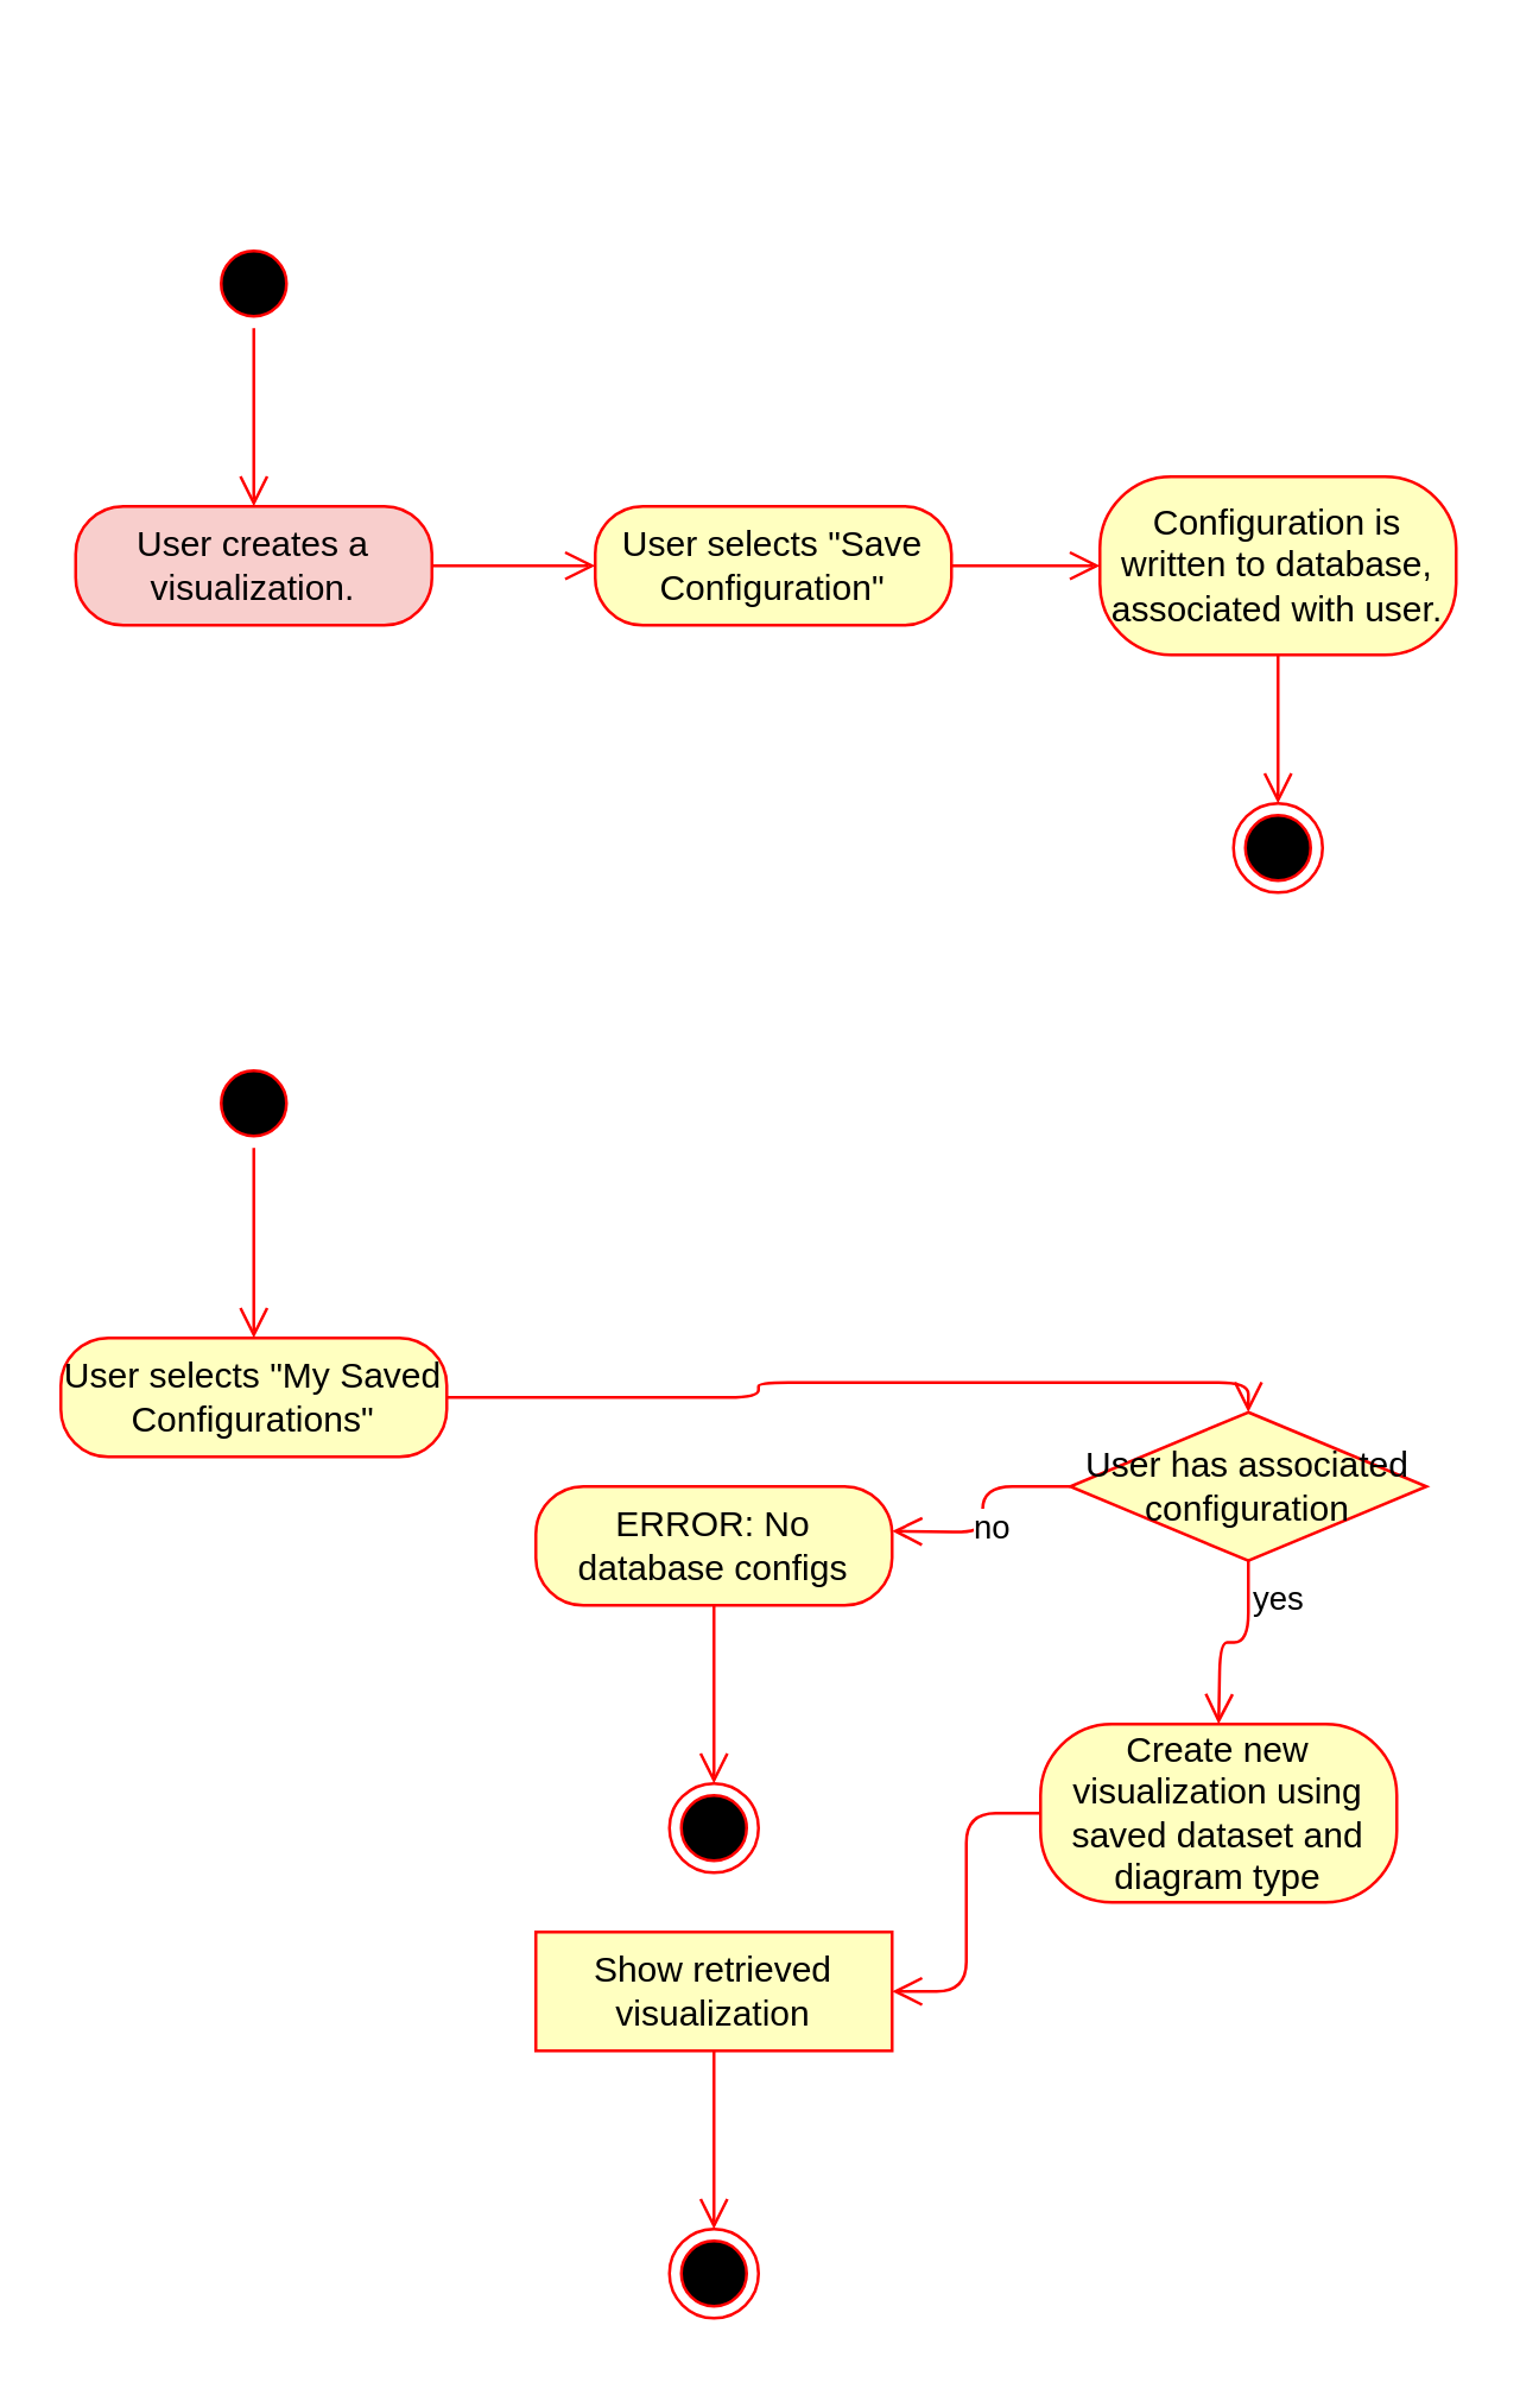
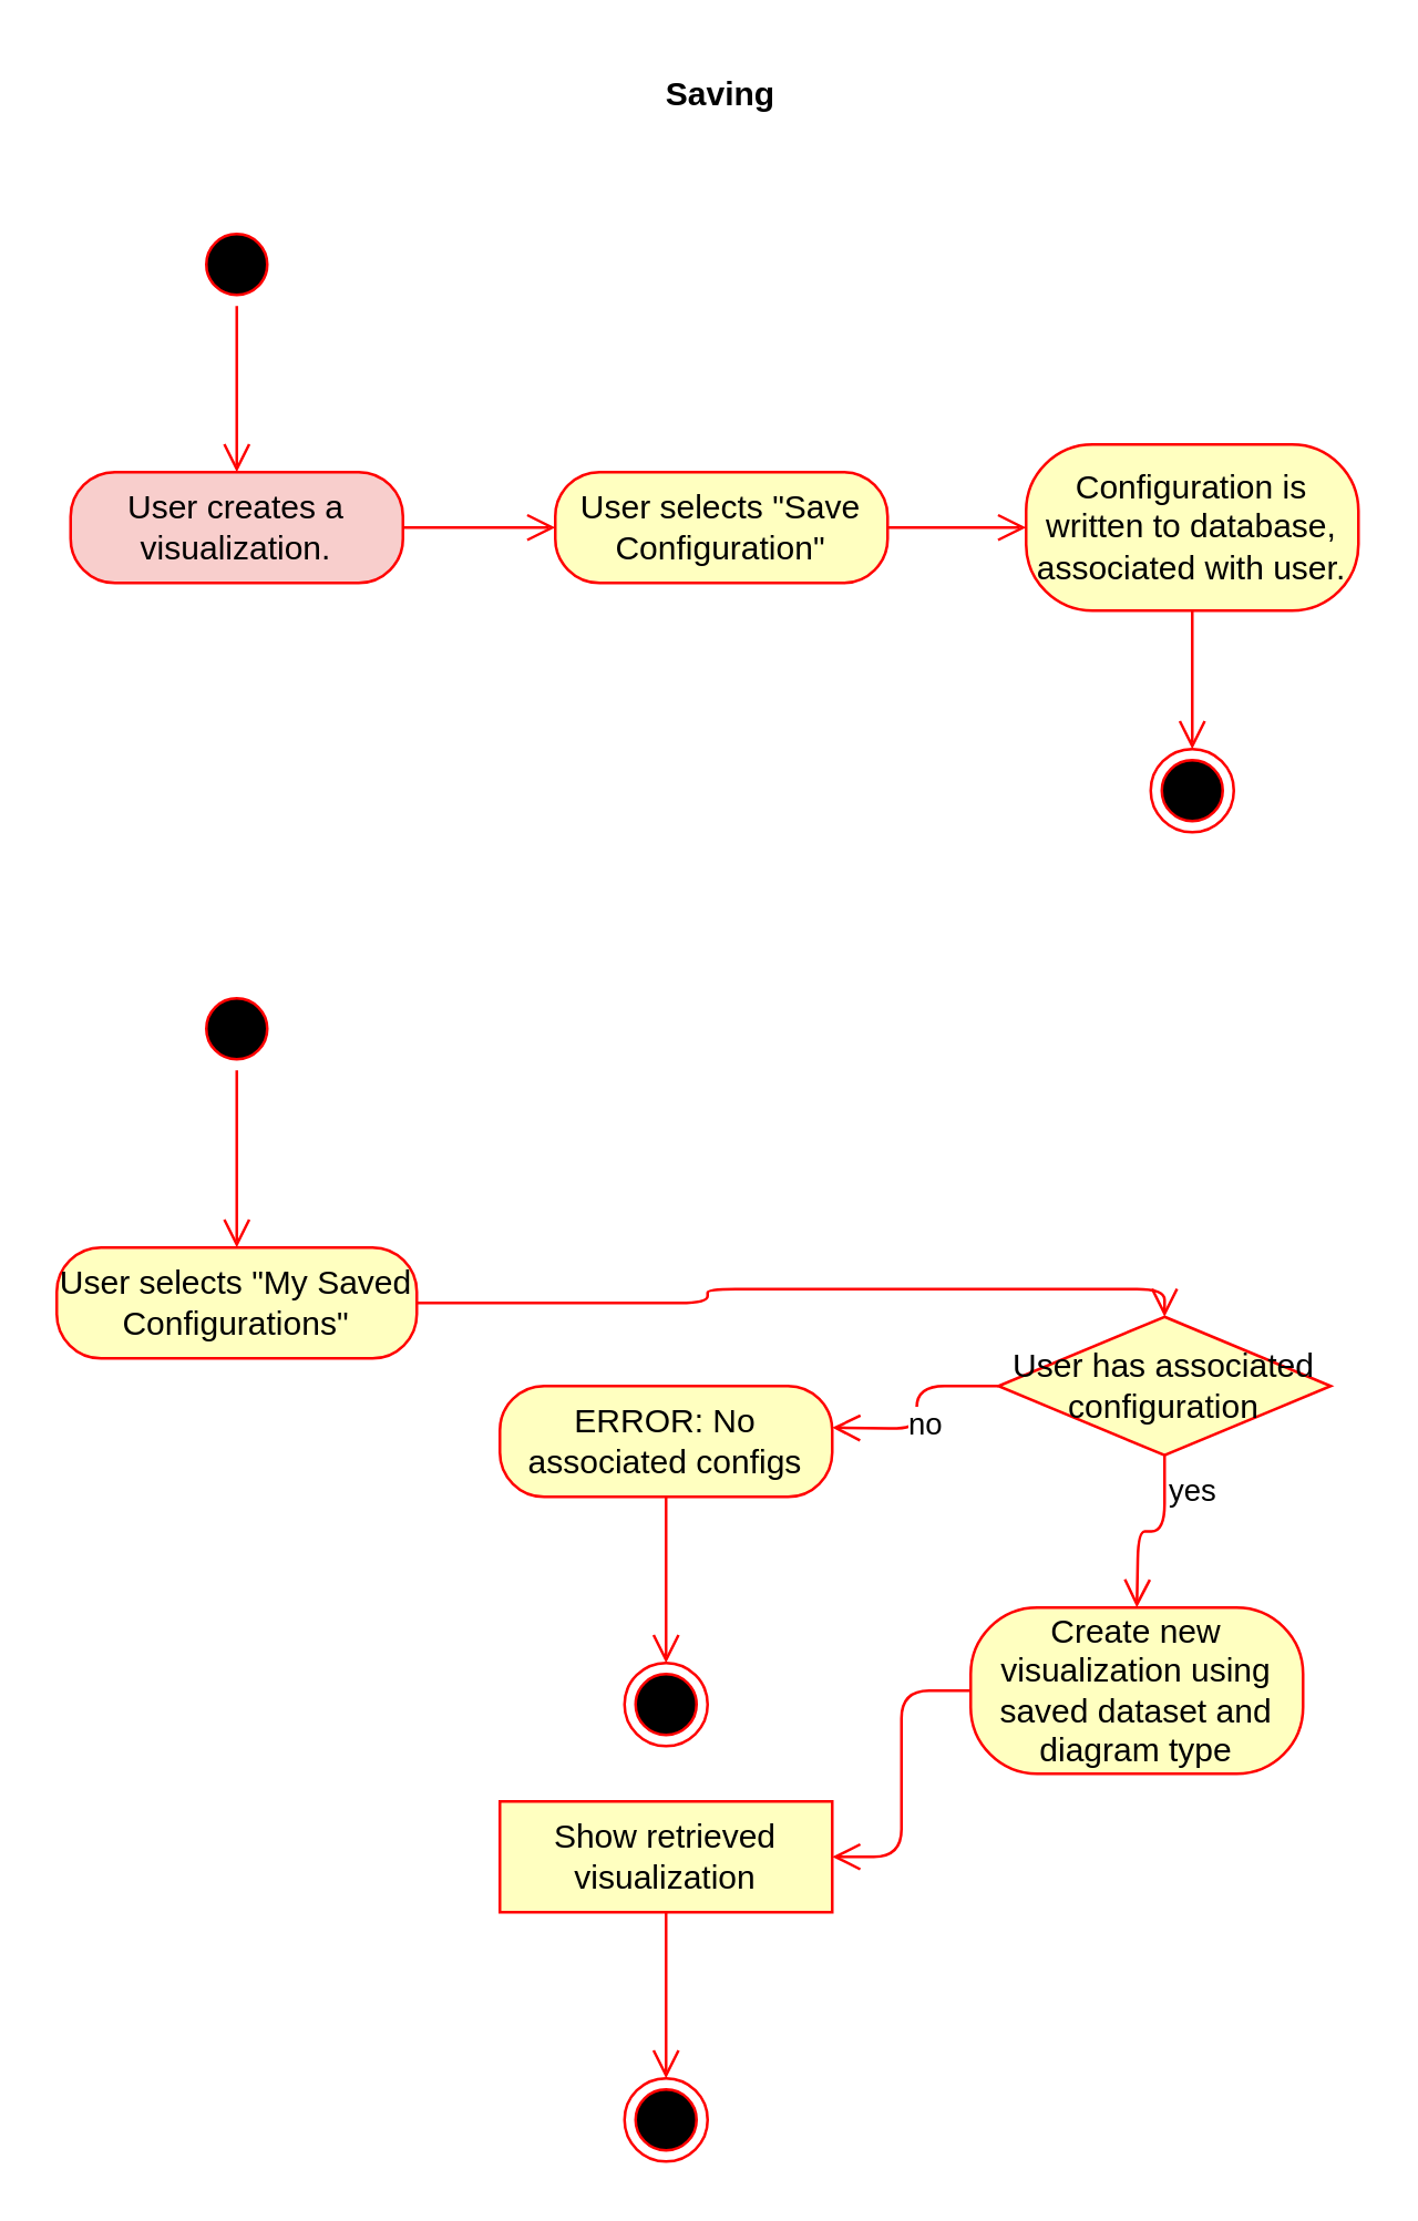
  <mxCell id="0" />
  <mxCell id="1" parent="0" />
  <mxCell id="2" value="" style="ellipse;html=1;shape=startState;fillColor=#000000;strokeColor=#ff0000;" vertex="1" parent="1"><mxGeometry x="70" y="80" width="30" height="30" as="geometry" /></mxCell>
  <mxCell id="3" value="" style="edgeStyle=orthogonalEdgeStyle;html=1;verticalAlign=bottom;endArrow=open;endSize=8;strokeColor=#ff0000;" edge="1" source="2" parent="1"><mxGeometry relative="1" as="geometry"><mxPoint x="85" y="170" as="targetPoint" /></mxGeometry></mxCell>
  <mxCell id="4" value="User creates a visualization." style="rounded=1;whiteSpace=wrap;html=1;arcSize=40;fontColor=#000000;fillColor=#f8cecc;strokeColor=#ff0000;" vertex="1" parent="1"><mxGeometry x="25" y="170" width="120" height="40" as="geometry" /></mxCell>
  <mxCell id="5" value="" style="edgeStyle=orthogonalEdgeStyle;html=1;verticalAlign=bottom;endArrow=open;endSize=8;strokeColor=#ff0000;entryX=0;entryY=0.5;entryDx=0;entryDy=0;" edge="1" source="4" parent="1" target="6"><mxGeometry relative="1" as="geometry"><mxPoint x="85" y="200" as="targetPoint" /></mxGeometry></mxCell>
  <mxCell id="6" value="User selects &quot;Save Configuration&quot;" style="rounded=1;whiteSpace=wrap;html=1;arcSize=40;fontColor=#000000;fillColor=#ffffc0;strokeColor=#ff0000;" vertex="1" parent="1"><mxGeometry x="200" y="170" width="120" height="40" as="geometry" /></mxCell>
  <mxCell id="7" value="" style="edgeStyle=orthogonalEdgeStyle;html=1;verticalAlign=bottom;endArrow=open;endSize=8;strokeColor=#ff0000;entryX=0;entryY=0.5;entryDx=0;entryDy=0;" edge="1" source="6" parent="1" target="8"><mxGeometry relative="1" as="geometry"><mxPoint x="85" y="300" as="targetPoint" /></mxGeometry></mxCell>
  <mxCell id="8" value="Configuration is written to database, associated with user." style="rounded=1;whiteSpace=wrap;html=1;arcSize=40;fontColor=#000000;fillColor=#ffffc0;strokeColor=#ff0000;" vertex="1" parent="1"><mxGeometry x="370" y="160" width="120" height="60" as="geometry" /></mxCell>
  <mxCell id="9" value="" style="edgeStyle=orthogonalEdgeStyle;html=1;verticalAlign=bottom;endArrow=open;endSize=8;strokeColor=#ff0000;" edge="1" source="8" parent="1"><mxGeometry relative="1" as="geometry"><mxPoint x="430" y="270" as="targetPoint" /></mxGeometry></mxCell>
  <mxCell id="10" value="" style="ellipse;html=1;shape=endState;fillColor=#000000;strokeColor=#ff0000;" vertex="1" parent="1"><mxGeometry x="415" y="270" width="30" height="30" as="geometry" /></mxCell>
+ <mxCell id="11" value="Saving" style="text;align=center;fontStyle=1;verticalAlign=middle;spacingLeft=3;spacingRight=3;strokeColor=none;rotatable=0;points=[[0,0.5],[1,0.5]];portConstraint=eastwest;" vertex="1" parent="1"><mxGeometry x="220" y="20" width="80" height="26" as="geometry" /></mxCell>
  <mxCell id="12" value="" style="ellipse;html=1;shape=startState;fillColor=#000000;strokeColor=#ff0000;" vertex="1" parent="1"><mxGeometry x="70" y="356" width="30" height="30" as="geometry" /></mxCell>
  <mxCell id="13" value="" style="edgeStyle=orthogonalEdgeStyle;html=1;verticalAlign=bottom;endArrow=open;endSize=8;strokeColor=#ff0000;entryX=0.5;entryY=0;entryDx=0;entryDy=0;" edge="1" source="12" parent="1" target="14"><mxGeometry relative="1" as="geometry"><mxPoint x="85" y="446" as="targetPoint" /></mxGeometry></mxCell>
  <mxCell id="14" value="User selects &quot;My Saved Configurations&quot;" style="rounded=1;whiteSpace=wrap;html=1;arcSize=40;fontColor=#000000;fillColor=#ffffc0;strokeColor=#ff0000;" vertex="1" parent="1"><mxGeometry x="20" y="450" width="130" height="40" as="geometry" /></mxCell>
  <mxCell id="15" value="" style="edgeStyle=orthogonalEdgeStyle;html=1;verticalAlign=bottom;endArrow=open;endSize=8;strokeColor=#ff0000;entryX=0.5;entryY=0;entryDx=0;entryDy=0;" edge="1" source="14" parent="1" target="16"><mxGeometry relative="1" as="geometry"><mxPoint x="85" y="550" as="targetPoint" /></mxGeometry></mxCell>
  <mxCell id="16" value="User has associated configuration" style="rhombus;whiteSpace=wrap;html=1;fillColor=#ffffc0;strokeColor=#ff0000;" vertex="1" parent="1"><mxGeometry x="360" y="475" width="120" height="50" as="geometry" /></mxCell>
  <mxCell id="17" value="yes" style="edgeStyle=orthogonalEdgeStyle;html=1;align=left;verticalAlign=top;endArrow=open;endSize=8;strokeColor=#ff0000;" edge="1" source="16" parent="1"><mxGeometry x="-1" relative="1" as="geometry"><mxPoint x="410" y="580" as="targetPoint" /></mxGeometry></mxCell>
  <mxCell id="18" value="no" style="edgeStyle=orthogonalEdgeStyle;html=1;align=left;verticalAlign=top;endArrow=open;endSize=8;strokeColor=#ff0000;exitX=0;exitY=0.5;exitDx=0;exitDy=0;" edge="1" parent="1" source="16"><mxGeometry x="-0.2" y="-5" relative="1" as="geometry"><mxPoint x="300" y="515" as="targetPoint" /><mxPoint x="420.029" y="549.988" as="sourcePoint" /><mxPoint as="offset" /></mxGeometry></mxCell>
  <mxCell id="19" value="Create new visualization using saved dataset and diagram type" style="rounded=1;whiteSpace=wrap;html=1;arcSize=40;fontColor=#000000;fillColor=#ffffc0;strokeColor=#ff0000;" vertex="1" parent="1"><mxGeometry x="350" y="580" width="120" height="60" as="geometry" /></mxCell>
  <mxCell id="20" value="" style="edgeStyle=orthogonalEdgeStyle;html=1;verticalAlign=bottom;endArrow=open;endSize=8;strokeColor=#ff0000;entryX=1;entryY=0.5;entryDx=0;entryDy=0;" edge="1" source="19" parent="1" target="21"><mxGeometry relative="1" as="geometry"><mxPoint x="410" y="680" as="targetPoint" /></mxGeometry></mxCell>
  <mxCell id="21" value="Show retrieved visualization" style="whiteSpace=wrap;html=1;arcSize=40;fontColor=#000000;fillColor=#ffffc0;strokeColor=#ff0000;rounded=0;" vertex="1" parent="1"><mxGeometry x="180" y="650" width="120" height="40" as="geometry" /></mxCell>
  <mxCell id="22" value="" style="edgeStyle=orthogonalEdgeStyle;html=1;verticalAlign=bottom;endArrow=open;endSize=8;strokeColor=#ff0000;" edge="1" source="21" parent="1"><mxGeometry relative="1" as="geometry"><mxPoint x="240" y="750" as="targetPoint" /></mxGeometry></mxCell>
- <mxCell id="23" value="ERROR: No database configs" style="rounded=1;whiteSpace=wrap;html=1;arcSize=40;fontColor=#000000;fillColor=#ffffc0;strokeColor=#ff0000;" vertex="1" parent="1"><mxGeometry x="180" y="500" width="120" height="40" as="geometry" /></mxCell>
+ <mxCell id="23" value="ERROR: No associated configs" style="rounded=1;whiteSpace=wrap;html=1;arcSize=40;fontColor=#000000;fillColor=#ffffc0;strokeColor=#ff0000;" vertex="1" parent="1"><mxGeometry x="180" y="500" width="120" height="40" as="geometry" /></mxCell>
  <mxCell id="24" value="" style="edgeStyle=orthogonalEdgeStyle;html=1;verticalAlign=bottom;endArrow=open;endSize=8;strokeColor=#ff0000;" edge="1" parent="1" source="23"><mxGeometry relative="1" as="geometry"><mxPoint x="240" y="600" as="targetPoint" /></mxGeometry></mxCell>
  <mxCell id="25" value="" style="ellipse;html=1;shape=endState;fillColor=#000000;strokeColor=#ff0000;" vertex="1" parent="1"><mxGeometry x="225" y="600" width="30" height="30" as="geometry" /></mxCell>
  <mxCell id="26" value="" style="ellipse;html=1;shape=endState;fillColor=#000000;strokeColor=#ff0000;" vertex="1" parent="1"><mxGeometry x="225" y="750" width="30" height="30" as="geometry" /></mxCell>
